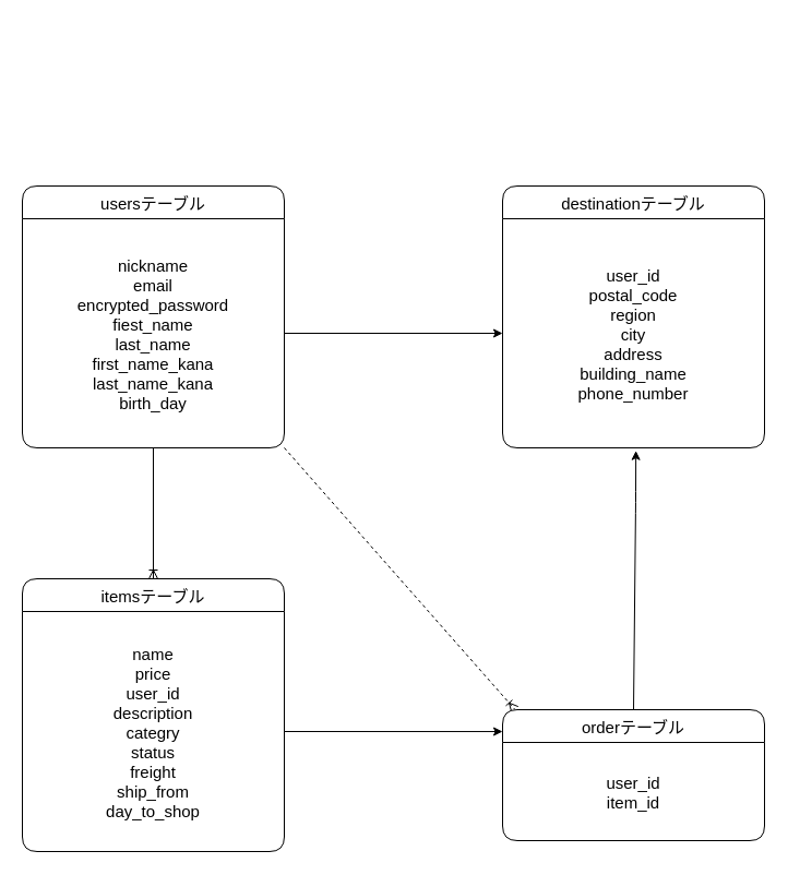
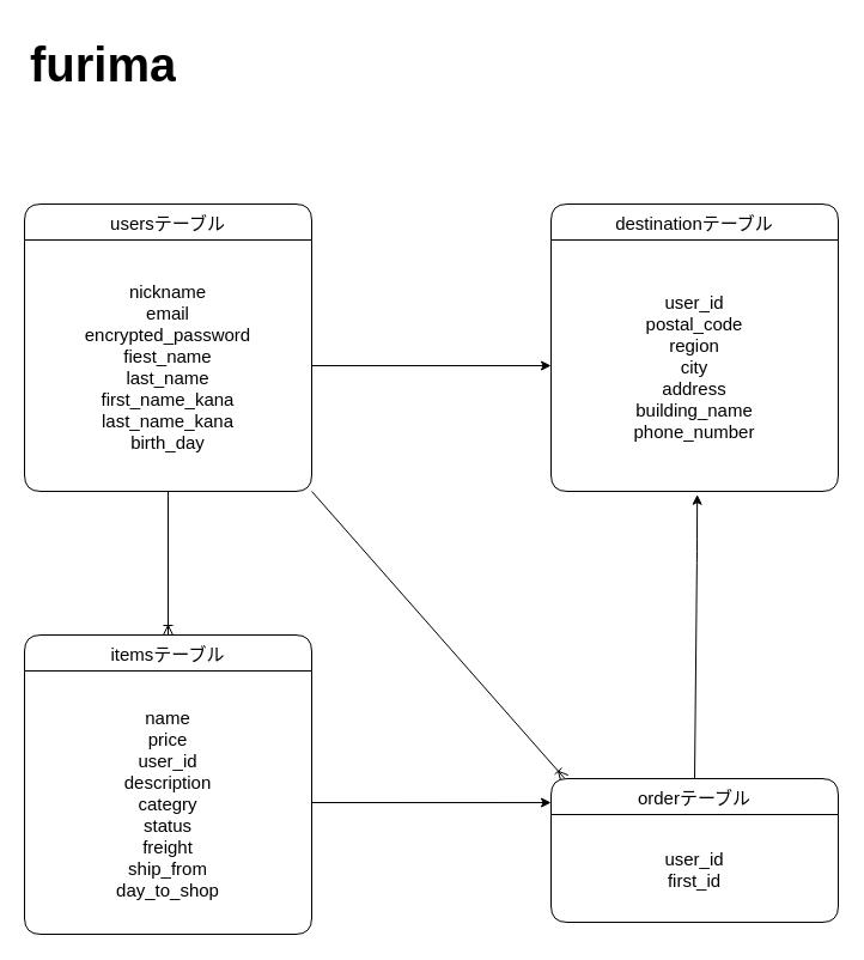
  <mxCell id="0" />
  <mxCell id="1" parent="0" />
- <mxCell id="2" style="edgeStyle=none;html=1;exitX=1;exitY=1;exitDx=0;exitDy=0;entryX=0.047;entryY=-0.002;entryDx=0;entryDy=0;entryPerimeter=0;fontSize=15;endArrow=ERoneToMany;endFill=0;dashed=1;" parent="1" source="3" target="11" edge="1"><mxGeometry relative="1" as="geometry" /></mxCell>
+ <mxCell id="2" style="edgeStyle=none;html=1;exitX=1;exitY=1;exitDx=0;exitDy=0;entryX=0.047;entryY=-0.002;entryDx=0;entryDy=0;entryPerimeter=0;fontSize=15;endArrow=ERoneToMany;endFill=0;" parent="1" source="3" target="11" edge="1"><mxGeometry relative="1" as="geometry" /></mxCell>
  <mxCell id="3" value="usersテーブル" style="swimlane;fontStyle=0;childLayout=stackLayout;horizontal=1;startSize=30;horizontalStack=0;resizeParent=1;resizeParentMax=0;resizeLast=0;collapsible=1;marginBottom=0;rounded=1;fontSize=15;" parent="1" vertex="1"><mxGeometry x="20" y="170" width="240" height="240" as="geometry" /></mxCell>
  <mxCell id="4" value="nickname&#10;email&#10;encrypted_password&#10;fiest_name&#10;last_name&#10;first_name_kana&#10;last_name_kana&#10;birth_day" style="text;strokeColor=none;fillColor=none;align=center;verticalAlign=middle;spacingLeft=4;spacingRight=4;overflow=hidden;points=[[0,0.5],[1,0.5]];portConstraint=eastwest;rotatable=0;rounded=1;fontSize=15;horizontal=1;" parent="3" vertex="1"><mxGeometry y="30" width="240" height="210" as="geometry" /></mxCell>
+ <mxCell id="5" value="&lt;h1&gt;&lt;font style=&quot;font-size: 40px&quot;&gt;furima&lt;/font&gt;&lt;/h1&gt;" style="text;html=1;strokeColor=none;fillColor=none;spacing=5;spacingTop=-20;whiteSpace=wrap;overflow=hidden;rounded=0;fontSize=15;" parent="1" vertex="1"><mxGeometry x="20" y="20" width="190" height="50" as="geometry" /></mxCell>
  <mxCell id="6" value="destinationテーブル" style="swimlane;fontStyle=0;childLayout=stackLayout;horizontal=1;startSize=30;horizontalStack=0;resizeParent=1;resizeParentMax=0;resizeLast=0;collapsible=1;marginBottom=0;rounded=1;fontSize=15;" parent="1" vertex="1"><mxGeometry x="460" y="170" width="240" height="240" as="geometry" /></mxCell>
  <mxCell id="7" value="user_id&#10;postal_code&#10;region&#10;city&#10;address&#10;building_name&#10;phone_number" style="text;strokeColor=none;fillColor=none;align=center;verticalAlign=middle;spacingLeft=4;spacingRight=4;overflow=hidden;points=[[0,0.5],[1,0.5]];portConstraint=eastwest;rotatable=0;rounded=1;fontSize=15;" parent="6" vertex="1"><mxGeometry y="30" width="240" height="210" as="geometry" /></mxCell>
  <mxCell id="8" style="edgeStyle=none;html=1;entryX=0;entryY=0.5;entryDx=0;entryDy=0;fontSize=15;" parent="1" source="4" target="7" edge="1"><mxGeometry relative="1" as="geometry" /></mxCell>
  <mxCell id="9" value="itemsテーブル" style="swimlane;fontStyle=0;childLayout=stackLayout;horizontal=1;startSize=30;horizontalStack=0;resizeParent=1;resizeParentMax=0;resizeLast=0;collapsible=1;marginBottom=0;rounded=1;fontSize=15;" parent="1" vertex="1"><mxGeometry x="20" y="530" width="240" height="250" as="geometry" /></mxCell>
  <mxCell id="10" value="name&#10;price&#10;user_id&#10;description&#10;categry&#10;status&#10;freight&#10;ship_from&#10;day_to_shop" style="text;strokeColor=none;fillColor=none;align=center;verticalAlign=middle;spacingLeft=4;spacingRight=4;overflow=hidden;points=[[0,0.5],[1,0.5]];portConstraint=eastwest;rotatable=0;rounded=1;fontSize=15;" parent="9" vertex="1"><mxGeometry y="30" width="240" height="220" as="geometry" /></mxCell>
  <mxCell id="11" value="orderテーブル" style="swimlane;fontStyle=0;childLayout=stackLayout;horizontal=1;startSize=30;horizontalStack=0;resizeParent=1;resizeParentMax=0;resizeLast=0;collapsible=1;marginBottom=0;rounded=1;fontSize=15;" parent="1" vertex="1"><mxGeometry x="460" y="650" width="240" height="120" as="geometry" /></mxCell>
- <mxCell id="12" value="user_id&#10;item_id" style="text;strokeColor=none;fillColor=none;align=center;verticalAlign=middle;spacingLeft=4;spacingRight=4;overflow=hidden;points=[[0,0.5],[1,0.5]];portConstraint=eastwest;rotatable=0;rounded=1;fontSize=15;" parent="11" vertex="1"><mxGeometry y="30" width="240" height="90" as="geometry" /></mxCell>
+ <mxCell id="12" value="user_id&#10;first_id" style="text;strokeColor=none;fillColor=none;align=center;verticalAlign=middle;spacingLeft=4;spacingRight=4;overflow=hidden;points=[[0,0.5],[1,0.5]];portConstraint=eastwest;rotatable=0;rounded=1;fontSize=15;" parent="11" vertex="1"><mxGeometry y="30" width="240" height="90" as="geometry" /></mxCell>
  <mxCell id="13" value="" style="endArrow=classic;html=1;fontSize=15;entryX=0.509;entryY=1.013;entryDx=0;entryDy=0;entryPerimeter=0;exitX=0.5;exitY=0;exitDx=0;exitDy=0;" parent="1" source="11" target="7" edge="1"><mxGeometry width="50" height="50" relative="1" as="geometry"><mxPoint x="440" y="450" as="sourcePoint" /><mxPoint x="490" y="400" as="targetPoint" /><Array as="points"><mxPoint x="582" y="460" /></Array></mxGeometry></mxCell>
  <mxCell id="14" value="" style="endArrow=ERoneToMany;html=1;fontSize=15;endFill=0;entryX=0.5;entryY=0;entryDx=0;entryDy=0;" parent="1" target="9" edge="1"><mxGeometry width="50" height="50" relative="1" as="geometry"><mxPoint x="140" y="410" as="sourcePoint" /><mxPoint x="490" y="400" as="targetPoint" /></mxGeometry></mxCell>
  <mxCell id="15" style="edgeStyle=none;html=1;entryX=0;entryY=0.167;entryDx=0;entryDy=0;entryPerimeter=0;" edge="1" parent="1" source="10" target="11"><mxGeometry relative="1" as="geometry" /></mxCell>
